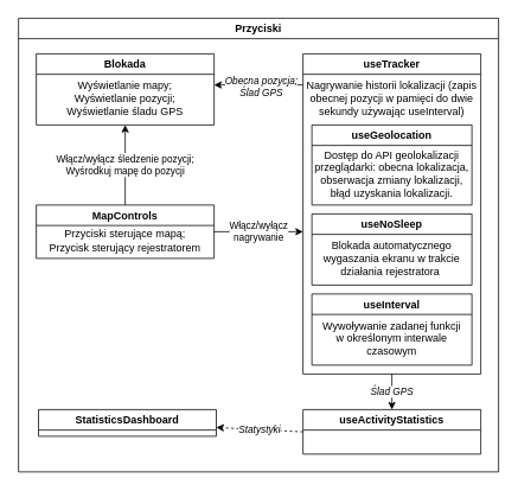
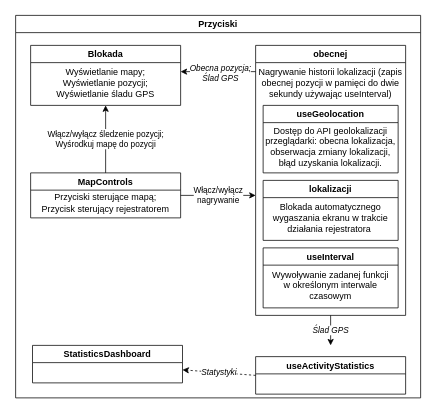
  <mxCell id="0" />
  <mxCell id="1" parent="0" />
  <mxCell id="2" value="Przyciski" style="swimlane;" parent="1" vertex="1"><mxGeometry width="540" height="510" as="geometry" x="20" y="20" /></mxCell>
  <mxCell id="3" value="Ślad GPS" style="rounded=0;orthogonalLoop=1;jettySize=auto;html=1;fontStyle=2" parent="2" edge="1"><mxGeometry relative="1" as="geometry"><mxPoint x="420" y="400" as="sourcePoint" /><mxPoint x="420" y="440" as="targetPoint" /></mxGeometry></mxCell>
- <mxCell id="4" value="useTracker" style="swimlane;" parent="2" vertex="1"><mxGeometry x="320" y="40" width="200" height="360" as="geometry" /></mxCell>
+ <mxCell id="4" value="obecnej" style="swimlane;" parent="2" vertex="1"><mxGeometry x="320" y="40" width="200" height="360" as="geometry" /></mxCell>
  <mxCell id="5" value="useGeolocation" style="swimlane;" parent="4" vertex="1"><mxGeometry x="10" y="80" width="180" height="90" as="geometry" /></mxCell>
  <mxCell id="6" value="Dostęp do API geolokalizacji przeglądarki: obecna lokalizacja, obserwacja zmiany lokalizacji, błąd uzyskania lokalizacji." style="text;html=1;strokeColor=none;fillColor=none;align=center;verticalAlign=middle;whiteSpace=wrap;rounded=0;" vertex="1" parent="5"><mxGeometry y="20" width="180" height="70" as="geometry" /></mxCell>
- <mxCell id="7" value="useNoSleep" style="swimlane;" parent="4" vertex="1"><mxGeometry x="10" y="180" width="180" height="80" as="geometry" /></mxCell>
+ <mxCell id="7" value="lokalizacji" style="swimlane;" parent="4" vertex="1"><mxGeometry x="10" y="180" width="180" height="80" as="geometry" /></mxCell>
  <mxCell id="8" value="Blokada automatycznego wygaszania ekranu w trakcie działania rejestratora&amp;nbsp;" style="text;html=1;strokeColor=none;fillColor=none;align=center;verticalAlign=middle;whiteSpace=wrap;rounded=0;" parent="7" vertex="1"><mxGeometry y="20" width="180" height="60" as="geometry" /></mxCell>
  <mxCell id="9" value="Nagrywanie historii lokalizacji (zapis obecnej pozycji w pamięci do dwie sekundy używając useInterval)" style="text;html=1;strokeColor=none;fillColor=none;align=center;verticalAlign=middle;whiteSpace=wrap;rounded=0;" vertex="1" parent="4"><mxGeometry y="20" width="200" height="60" as="geometry" /></mxCell>
  <mxCell id="10" value="useInterval" style="swimlane;" vertex="1" parent="4"><mxGeometry x="10" y="270" width="180" height="80" as="geometry" /></mxCell>
  <mxCell id="11" value="Wywoływanie zadanej funkcji&lt;br&gt;w określonym interwale czasowym" style="text;html=1;strokeColor=none;fillColor=none;align=center;verticalAlign=middle;whiteSpace=wrap;rounded=0;" vertex="1" parent="10"><mxGeometry y="20" width="180" height="60" as="geometry" /></mxCell>
  <mxCell id="12" value="Blokada" style="swimlane;" parent="2" vertex="1"><mxGeometry x="20" y="40" width="200" height="80" as="geometry" /></mxCell>
  <mxCell id="13" value="Wyświetlanie mapy;&lt;br&gt;Wyświetlanie pozycji;&lt;br&gt;Wyświetlanie śladu GPS" style="text;html=1;strokeColor=none;fillColor=none;align=center;verticalAlign=middle;whiteSpace=wrap;rounded=0;" parent="12" vertex="1"><mxGeometry y="20" width="200" height="60" as="geometry" /></mxCell>
  <mxCell id="14" value="Włącz/wyłącz śledzenie pozycji;&lt;br&gt;Wyśrodkuj mapę do pozycji" style="edgeStyle=none;rounded=0;orthogonalLoop=1;jettySize=auto;html=1;entryX=0.5;entryY=1;entryDx=0;entryDy=0;" parent="2" source="16" target="13" edge="1"><mxGeometry relative="1" as="geometry"><mxPoint x="120" y="130" as="targetPoint" /></mxGeometry></mxCell>
  <mxCell id="15" value="Włącz/wyłącz&lt;br&gt;nagrywanie" style="rounded=0;orthogonalLoop=1;jettySize=auto;html=1;" edge="1" parent="2" source="16"><mxGeometry relative="1" as="geometry"><mxPoint x="320" y="240" as="targetPoint" /></mxGeometry></mxCell>
  <mxCell id="16" value="MapControls" style="swimlane;" parent="2" vertex="1"><mxGeometry x="20" y="210" width="200" height="60" as="geometry" /></mxCell>
  <mxCell id="17" value="Przyciski sterujące mapą;&lt;br&gt;Przycisk sterujący rejestratorem" style="text;html=1;strokeColor=none;fillColor=none;align=center;verticalAlign=middle;whiteSpace=wrap;rounded=0;" parent="16" vertex="1"><mxGeometry y="20" width="200" height="40" as="geometry" /></mxCell>
- <mxCell id="18" value="StatisticsDashboard" style="swimlane;" parent="2" vertex="1"><mxGeometry x="22.5" y="440" width="200" height="30" as="geometry" /></mxCell>
+ <mxCell id="18" value="StatisticsDashboard" style="swimlane;" parent="2" vertex="1"><mxGeometry x="22.5" y="440" width="200" height="50" as="geometry" /></mxCell>
  <mxCell id="19" value="" style="endArrow=classic;html=1;rounded=0;exitX=0;exitY=0.25;exitDx=0;exitDy=0;" parent="2" source="9" edge="1"><mxGeometry width="50" height="50" relative="1" as="geometry"><mxPoint x="300" y="260" as="sourcePoint" /><mxPoint x="220" y="75" as="targetPoint" /></mxGeometry></mxCell>
  <mxCell id="20" value="Obecna pozycja;&lt;br&gt;Ślad GPS" style="edgeLabel;html=1;align=center;verticalAlign=middle;resizable=0;points=[];fontStyle=2" parent="19" vertex="1" connectable="0"><mxGeometry x="-0.162" y="1" relative="1" as="geometry"><mxPoint x="-6" as="offset" /></mxGeometry></mxCell>
  <mxCell id="21" value="Statystyki" style="edgeStyle=none;rounded=0;orthogonalLoop=1;jettySize=auto;html=1;exitX=0;exitY=0.5;exitDx=0;exitDy=0;fontStyle=2;dashed=1;" parent="2" source="22" target="18" edge="1"><mxGeometry relative="1" as="geometry" /></mxCell>
- <mxCell id="22" value="useActivityStatistics" style="swimlane;" parent="2" vertex="1"><mxGeometry x="320" y="440" width="200" height="50" as="geometry" /></mxCell>
+ <mxCell id="22" value="useActivityStatistics" style="swimlane;" parent="2" vertex="1"><mxGeometry x="320" y="455" width="200" height="50" as="geometry" /></mxCell>
